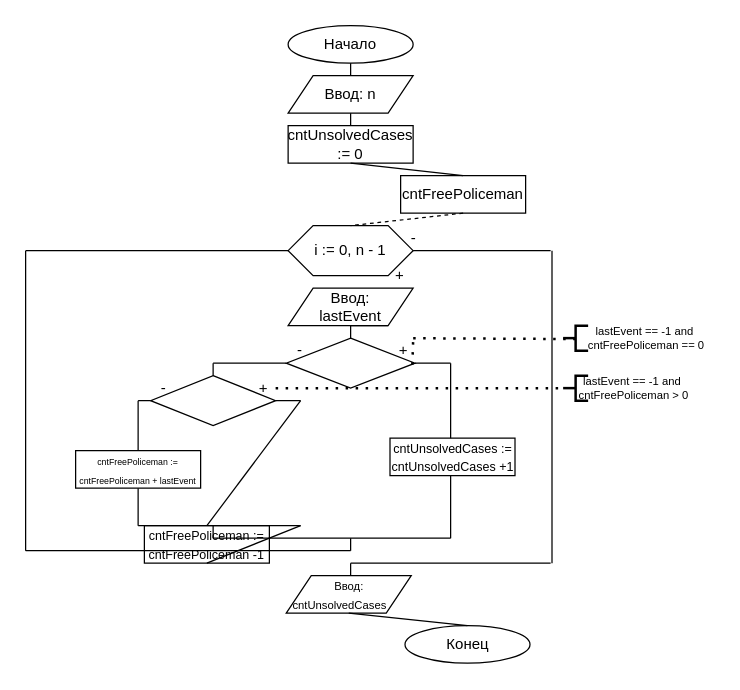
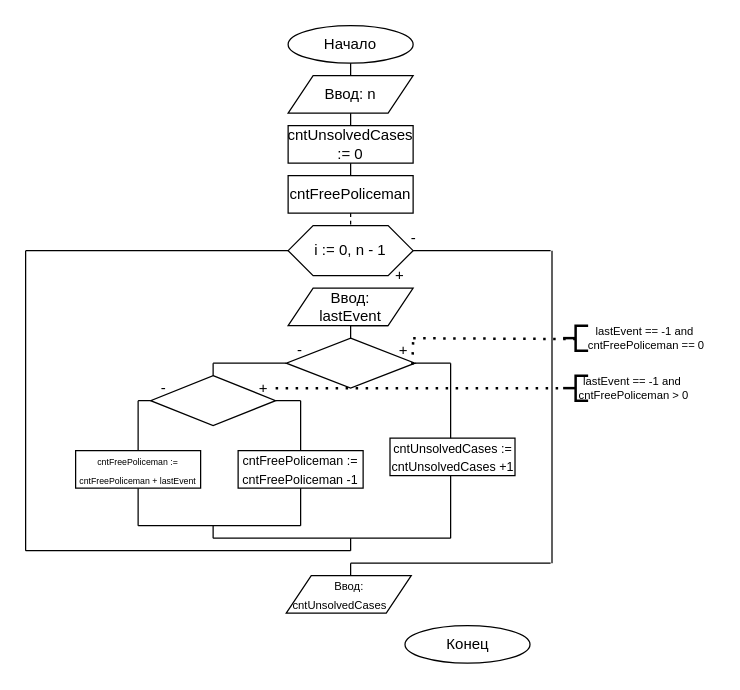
  <mxCell id="0" />
  <mxCell id="1" parent="0" />
  <mxCell id="2" value="Начало" style="ellipse;whiteSpace=wrap;html=1;" parent="1" vertex="1"><mxGeometry x="230" y="20" width="100" height="30" as="geometry" /></mxCell>
  <mxCell id="3" value="Конец" style="ellipse;whiteSpace=wrap;html=1;" parent="1" vertex="1"><mxGeometry x="323.5" y="500" width="100" height="30" as="geometry" /></mxCell>
  <mxCell id="4" value="" style="endArrow=none;html=1;entryX=0.5;entryY=1;entryDx=0;entryDy=0;" parent="1" target="2" edge="1"><mxGeometry width="50" height="50" relative="1" as="geometry"><mxPoint x="280" y="60" as="sourcePoint" /><mxPoint x="300" y="150" as="targetPoint" /></mxGeometry></mxCell>
  <mxCell id="5" value="Ввод: n" style="shape=parallelogram;perimeter=parallelogramPerimeter;whiteSpace=wrap;html=1;fixedSize=1;" parent="1" vertex="1"><mxGeometry x="230" y="60" width="100" height="30" as="geometry" /></mxCell>
  <mxCell id="6" value="&lt;font style=&quot;font-size: 9px&quot;&gt;Ввод: cntUnsolvedCases&amp;nbsp; &amp;nbsp; &amp;nbsp;&amp;nbsp;&lt;/font&gt;" style="shape=parallelogram;perimeter=parallelogramPerimeter;whiteSpace=wrap;html=1;fixedSize=1;" parent="1" vertex="1"><mxGeometry x="228.5" y="460" width="100" height="30" as="geometry" /></mxCell>
- <mxCell id="7" value="" style="endArrow=none;html=1;rounded=0;exitX=0.5;exitY=0;exitDx=0;exitDy=0;entryX=0.5;entryY=1;entryDx=0;entryDy=0;" parent="1" source="3" target="6" edge="1"><mxGeometry width="50" height="50" relative="1" as="geometry"><mxPoint x="298.5" y="420" as="sourcePoint" /><mxPoint x="348.5" y="370" as="targetPoint" /></mxGeometry></mxCell>
  <mxCell id="8" value="cntUnsolvedCases := 0" style="rounded=0;whiteSpace=wrap;html=1;" parent="1" vertex="1"><mxGeometry x="230" y="100" width="100" height="30" as="geometry" /></mxCell>
- <mxCell id="9" value="cntFreePoliceman" style="rounded=0;whiteSpace=wrap;html=1;" parent="1" vertex="1"><mxGeometry x="320" y="140" width="100" height="30" as="geometry" /></mxCell>
+ <mxCell id="9" value="cntFreePoliceman" style="rounded=0;whiteSpace=wrap;html=1;" parent="1" vertex="1"><mxGeometry x="230" y="140" width="100" height="30" as="geometry" /></mxCell>
  <mxCell id="10" value="i := 0, n - 1" style="shape=hexagon;perimeter=hexagonPerimeter2;whiteSpace=wrap;html=1;fixedSize=1;" parent="1" vertex="1"><mxGeometry x="230" y="180" width="100" height="40" as="geometry" /></mxCell>
  <mxCell id="11" value="Ввод:&lt;br&gt;lastEvent" style="shape=parallelogram;perimeter=parallelogramPerimeter;whiteSpace=wrap;html=1;fixedSize=1;" parent="1" vertex="1"><mxGeometry x="230" y="230" width="100" height="30" as="geometry" /></mxCell>
  <mxCell id="12" value="" style="rhombus;whiteSpace=wrap;html=1;" parent="1" vertex="1"><mxGeometry x="228.5" y="270" width="103" height="40" as="geometry" /></mxCell>
  <mxCell id="13" value="&lt;font style=&quot;font-size: 10px&quot;&gt;cntUnsolvedCases := cntUnsolvedCases +1&lt;/font&gt;" style="rounded=0;whiteSpace=wrap;html=1;" parent="1" vertex="1"><mxGeometry x="311.5" y="350" width="100" height="30" as="geometry" /></mxCell>
  <mxCell id="14" value="" style="rhombus;whiteSpace=wrap;html=1;" parent="1" vertex="1"><mxGeometry x="120" y="300" width="100" height="40" as="geometry" /></mxCell>
- <mxCell id="15" value="&lt;font style=&quot;font-size: 10px&quot;&gt;cntFreePoliceman := cntFreePoliceman -1&lt;/font&gt;" style="rounded=0;whiteSpace=wrap;html=1;" parent="1" vertex="1"><mxGeometry x="115" y="420" width="100" height="30" as="geometry" /></mxCell>
+ <mxCell id="15" value="&lt;font style=&quot;font-size: 10px&quot;&gt;cntFreePoliceman := cntFreePoliceman -1&lt;/font&gt;" style="rounded=0;whiteSpace=wrap;html=1;" parent="1" vertex="1"><mxGeometry x="190" y="360" width="100" height="30" as="geometry" /></mxCell>
  <mxCell id="16" value="" style="endArrow=none;html=1;rounded=0;exitX=0.5;exitY=1;exitDx=0;exitDy=0;entryX=0.5;entryY=0;entryDx=0;entryDy=0;" parent="1" target="8" edge="1"><mxGeometry width="50" height="50" relative="1" as="geometry"><mxPoint x="280" y="90" as="sourcePoint" /><mxPoint x="310" y="110" as="targetPoint" /></mxGeometry></mxCell>
  <mxCell id="17" value="" style="endArrow=none;html=1;rounded=0;exitX=0.5;exitY=1;exitDx=0;exitDy=0;entryX=0.5;entryY=0;entryDx=0;entryDy=0;" parent="1" source="8" target="9" edge="1"><mxGeometry width="50" height="50" relative="1" as="geometry"><mxPoint x="260" y="160" as="sourcePoint" /><mxPoint x="310" y="110" as="targetPoint" /></mxGeometry></mxCell>
  <mxCell id="18" value="" style="endArrow=none;html=1;rounded=0;exitX=0.5;exitY=1;exitDx=0;exitDy=0;entryX=0.5;entryY=0;entryDx=0;entryDy=0;dashed=1;" parent="1" source="9" target="10" edge="1"><mxGeometry width="50" height="50" relative="1" as="geometry"><mxPoint x="260" y="200" as="sourcePoint" /><mxPoint x="310" y="150" as="targetPoint" /></mxGeometry></mxCell>
  <mxCell id="19" value="" style="endArrow=none;html=1;rounded=0;exitX=0.5;exitY=1;exitDx=0;exitDy=0;" parent="1" source="11" edge="1"><mxGeometry width="50" height="50" relative="1" as="geometry"><mxPoint x="260" y="310" as="sourcePoint" /><mxPoint x="310" y="260" as="targetPoint" /></mxGeometry></mxCell>
  <mxCell id="20" value="" style="endArrow=none;html=1;rounded=0;exitX=0.5;exitY=1;exitDx=0;exitDy=0;entryX=0.5;entryY=0;entryDx=0;entryDy=0;" parent="1" source="11" target="12" edge="1"><mxGeometry width="50" height="50" relative="1" as="geometry"><mxPoint x="230" y="300" as="sourcePoint" /><mxPoint x="280" y="250" as="targetPoint" /></mxGeometry></mxCell>
  <mxCell id="21" value="" style="endArrow=none;html=1;rounded=0;exitX=1;exitY=0.5;exitDx=0;exitDy=0;" parent="1" source="12" edge="1"><mxGeometry width="50" height="50" relative="1" as="geometry"><mxPoint x="240" y="330" as="sourcePoint" /><mxPoint x="360" y="290" as="targetPoint" /></mxGeometry></mxCell>
  <mxCell id="22" value="" style="endArrow=none;html=1;rounded=0;" parent="1" edge="1"><mxGeometry width="50" height="50" relative="1" as="geometry"><mxPoint x="360" y="290" as="sourcePoint" /><mxPoint x="360" y="350" as="targetPoint" /></mxGeometry></mxCell>
  <mxCell id="23" value="" style="endArrow=none;html=1;rounded=0;exitX=0.5;exitY=0;exitDx=0;exitDy=0;" parent="1" source="14" edge="1"><mxGeometry width="50" height="50" relative="1" as="geometry"><mxPoint x="240" y="330" as="sourcePoint" /><mxPoint x="170" y="290" as="targetPoint" /></mxGeometry></mxCell>
  <mxCell id="24" value="" style="endArrow=none;html=1;rounded=0;entryX=0;entryY=0.5;entryDx=0;entryDy=0;" parent="1" target="12" edge="1"><mxGeometry width="50" height="50" relative="1" as="geometry"><mxPoint x="170" y="290" as="sourcePoint" /><mxPoint x="290" y="280" as="targetPoint" /></mxGeometry></mxCell>
  <mxCell id="25" value="" style="endArrow=none;html=1;rounded=0;exitX=1;exitY=0.5;exitDx=0;exitDy=0;" parent="1" source="14" edge="1"><mxGeometry width="50" height="50" relative="1" as="geometry"><mxPoint x="200" y="380" as="sourcePoint" /><mxPoint x="240" y="320" as="targetPoint" /></mxGeometry></mxCell>
  <mxCell id="26" value="" style="endArrow=none;html=1;rounded=0;exitX=0.5;exitY=0;exitDx=0;exitDy=0;" parent="1" source="15" edge="1"><mxGeometry width="50" height="50" relative="1" as="geometry"><mxPoint x="240" y="340" as="sourcePoint" /><mxPoint x="240" y="320" as="targetPoint" /></mxGeometry></mxCell>
  <mxCell id="27" value="" style="endArrow=none;html=1;rounded=0;exitX=0.5;exitY=1;exitDx=0;exitDy=0;" parent="1" source="15" edge="1"><mxGeometry width="50" height="50" relative="1" as="geometry"><mxPoint x="240" y="410" as="sourcePoint" /><mxPoint x="240" y="420" as="targetPoint" /></mxGeometry></mxCell>
  <mxCell id="28" value="" style="endArrow=none;html=1;rounded=0;" parent="1" edge="1"><mxGeometry width="50" height="50" relative="1" as="geometry"><mxPoint x="240" y="420" as="sourcePoint" /><mxPoint x="110" y="420" as="targetPoint" /></mxGeometry></mxCell>
  <mxCell id="29" value="" style="endArrow=none;html=1;rounded=0;exitX=0;exitY=0.5;exitDx=0;exitDy=0;" parent="1" source="14" edge="1"><mxGeometry width="50" height="50" relative="1" as="geometry"><mxPoint x="280" y="420" as="sourcePoint" /><mxPoint x="110" y="320" as="targetPoint" /></mxGeometry></mxCell>
  <mxCell id="30" value="" style="endArrow=none;html=1;rounded=0;" parent="1" edge="1"><mxGeometry width="50" height="50" relative="1" as="geometry"><mxPoint x="110" y="420" as="sourcePoint" /><mxPoint x="110" y="390" as="targetPoint" /></mxGeometry></mxCell>
  <mxCell id="31" value="" style="endArrow=none;html=1;rounded=0;" parent="1" edge="1"><mxGeometry width="50" height="50" relative="1" as="geometry"><mxPoint x="170" y="420" as="sourcePoint" /><mxPoint x="170" y="430" as="targetPoint" /></mxGeometry></mxCell>
  <mxCell id="32" value="" style="endArrow=none;html=1;rounded=0;" parent="1" edge="1"><mxGeometry width="50" height="50" relative="1" as="geometry"><mxPoint x="170" y="430" as="sourcePoint" /><mxPoint x="360" y="430" as="targetPoint" /></mxGeometry></mxCell>
  <mxCell id="33" value="" style="endArrow=none;html=1;rounded=0;exitX=0.5;exitY=1;exitDx=0;exitDy=0;" parent="1" edge="1"><mxGeometry width="50" height="50" relative="1" as="geometry"><mxPoint x="360" y="380" as="sourcePoint" /><mxPoint x="360" y="430" as="targetPoint" /></mxGeometry></mxCell>
  <mxCell id="34" value="" style="endArrow=none;html=1;rounded=0;" parent="1" edge="1"><mxGeometry width="50" height="50" relative="1" as="geometry"><mxPoint x="280" y="430" as="sourcePoint" /><mxPoint x="280" y="440" as="targetPoint" /></mxGeometry></mxCell>
  <mxCell id="35" value="" style="endArrow=none;html=1;rounded=0;" parent="1" edge="1"><mxGeometry width="50" height="50" relative="1" as="geometry"><mxPoint x="280" y="440" as="sourcePoint" /><mxPoint x="20" y="440" as="targetPoint" /></mxGeometry></mxCell>
  <mxCell id="36" value="" style="endArrow=none;html=1;rounded=0;" parent="1" edge="1"><mxGeometry width="50" height="50" relative="1" as="geometry"><mxPoint x="20" y="440" as="sourcePoint" /><mxPoint x="20" y="200" as="targetPoint" /></mxGeometry></mxCell>
  <mxCell id="37" value="" style="endArrow=none;html=1;rounded=0;entryX=0;entryY=0.5;entryDx=0;entryDy=0;" parent="1" target="10" edge="1"><mxGeometry width="50" height="50" relative="1" as="geometry"><mxPoint x="20" y="200" as="sourcePoint" /><mxPoint x="280" y="280" as="targetPoint" /></mxGeometry></mxCell>
  <mxCell id="38" value="" style="endArrow=none;html=1;rounded=0;exitX=1;exitY=0.5;exitDx=0;exitDy=0;" parent="1" source="10" edge="1"><mxGeometry width="50" height="50" relative="1" as="geometry"><mxPoint x="310" y="330" as="sourcePoint" /><mxPoint x="440" y="200" as="targetPoint" /></mxGeometry></mxCell>
  <mxCell id="39" value="" style="endArrow=none;html=1;rounded=0;" parent="1" edge="1"><mxGeometry width="50" height="50" relative="1" as="geometry"><mxPoint x="441.1" y="200" as="sourcePoint" /><mxPoint x="441.1" y="450" as="targetPoint" /></mxGeometry></mxCell>
  <mxCell id="40" value="" style="endArrow=none;html=1;rounded=0;" parent="1" edge="1"><mxGeometry width="50" height="50" relative="1" as="geometry"><mxPoint x="440" y="450" as="sourcePoint" /><mxPoint x="280" y="450" as="targetPoint" /></mxGeometry></mxCell>
  <mxCell id="41" value="" style="endArrow=none;html=1;rounded=0;" parent="1" edge="1"><mxGeometry width="50" height="50" relative="1" as="geometry"><mxPoint x="280" y="450" as="sourcePoint" /><mxPoint x="280" y="460" as="targetPoint" /></mxGeometry></mxCell>
  <mxCell id="42" value="+" style="text;html=1;align=center;verticalAlign=middle;resizable=0;points=[];autosize=1;strokeColor=none;fillColor=none;" parent="1" vertex="1"><mxGeometry x="308.5" y="210" width="20" height="20" as="geometry" /></mxCell>
  <mxCell id="43" value="+" style="text;html=1;align=center;verticalAlign=middle;resizable=0;points=[];autosize=1;strokeColor=none;fillColor=none;" parent="1" vertex="1"><mxGeometry x="311.5" y="270" width="20" height="20" as="geometry" /></mxCell>
  <mxCell id="44" value="-" style="text;html=1;align=center;verticalAlign=middle;resizable=0;points=[];autosize=1;strokeColor=none;fillColor=none;" parent="1" vertex="1"><mxGeometry x="228.5" y="270" width="20" height="20" as="geometry" /></mxCell>
  <mxCell id="45" value="+" style="text;html=1;align=center;verticalAlign=middle;resizable=0;points=[];autosize=1;strokeColor=none;fillColor=none;" parent="1" vertex="1"><mxGeometry x="200" y="300" width="20" height="20" as="geometry" /></mxCell>
  <mxCell id="46" value="-" style="text;html=1;align=center;verticalAlign=middle;resizable=0;points=[];autosize=1;strokeColor=none;fillColor=none;" parent="1" vertex="1"><mxGeometry x="120" y="300" width="20" height="20" as="geometry" /></mxCell>
  <mxCell id="47" value="-" style="text;html=1;align=center;verticalAlign=middle;resizable=0;points=[];autosize=1;strokeColor=none;fillColor=none;" parent="1" vertex="1"><mxGeometry x="320" y="180" width="20" height="20" as="geometry" /></mxCell>
  <mxCell id="48" value="" style="strokeWidth=2;html=1;shape=mxgraph.flowchart.annotation_2;align=left;labelPosition=right;pointerEvents=1;fontSize=9;" parent="1" vertex="1"><mxGeometry x="450" y="260" width="20" height="20" as="geometry" /></mxCell>
  <mxCell id="49" value="&lt;span&gt;lastEvent == -1 and&lt;br&gt;&amp;nbsp;cntFreePoliceman == 0&lt;/span&gt;" style="text;html=1;align=center;verticalAlign=middle;resizable=0;points=[];autosize=1;strokeColor=none;fillColor=none;fontSize=9;" parent="1" vertex="1"><mxGeometry x="460" y="255" width="110" height="30" as="geometry" /></mxCell>
  <mxCell id="50" value="" style="endArrow=none;dashed=1;html=1;dashPattern=1 3;strokeWidth=2;rounded=0;fontSize=9;entryX=-0.002;entryY=0.525;entryDx=0;entryDy=0;entryPerimeter=0;exitX=0.927;exitY=0.004;exitDx=0;exitDy=0;exitPerimeter=0;" parent="1" source="43" target="49" edge="1"><mxGeometry width="50" height="50" relative="1" as="geometry"><mxPoint x="340" y="271" as="sourcePoint" /><mxPoint x="410" y="290" as="targetPoint" /></mxGeometry></mxCell>
  <mxCell id="51" value="" style="strokeWidth=2;html=1;shape=mxgraph.flowchart.annotation_2;align=left;labelPosition=right;pointerEvents=1;fontSize=9;" parent="1" vertex="1"><mxGeometry x="450" y="300" width="20" height="20" as="geometry" /></mxCell>
  <mxCell id="52" value="" style="endArrow=none;dashed=1;html=1;dashPattern=1 3;strokeWidth=2;rounded=0;fontSize=10;exitX=0.895;exitY=1.06;exitDx=0;exitDy=0;exitPerimeter=0;entryX=0.927;entryY=0.052;entryDx=0;entryDy=0;entryPerimeter=0;" parent="1" source="43" target="43" edge="1"><mxGeometry width="50" height="50" relative="1" as="geometry"><mxPoint x="332" y="290" as="sourcePoint" /><mxPoint x="360" y="280" as="targetPoint" /></mxGeometry></mxCell>
  <mxCell id="53" value="" style="endArrow=none;dashed=1;html=1;dashPattern=1 3;strokeWidth=2;rounded=0;fontSize=10;entryX=0;entryY=0.5;entryDx=0;entryDy=0;entryPerimeter=0;" parent="1" source="45" target="51" edge="1"><mxGeometry width="50" height="50" relative="1" as="geometry"><mxPoint x="320" y="360" as="sourcePoint" /><mxPoint x="370" y="310" as="targetPoint" /></mxGeometry></mxCell>
  <mxCell id="54" value="&lt;span&gt;lastEvent == -1 and&lt;br&gt;&amp;nbsp;cntFreePoliceman &amp;gt; 0&lt;/span&gt;" style="text;html=1;align=center;verticalAlign=middle;resizable=0;points=[];autosize=1;strokeColor=none;fillColor=none;fontSize=9;" parent="1" vertex="1"><mxGeometry x="450" y="295" width="110" height="30" as="geometry" /></mxCell>
  <mxCell id="55" value="&lt;font style=&quot;font-size: 7px&quot;&gt;cntFreePoliceman := cntFreePoliceman + lastEvent&lt;/font&gt;" style="rounded=0;whiteSpace=wrap;html=1;" parent="1" vertex="1"><mxGeometry x="60" y="360" width="100" height="30" as="geometry" /></mxCell>
  <mxCell id="56" value="" style="endArrow=none;html=1;rounded=0;fontSize=7;exitX=0.5;exitY=0;exitDx=0;exitDy=0;" parent="1" source="55" edge="1"><mxGeometry width="50" height="50" relative="1" as="geometry"><mxPoint x="240" y="370" as="sourcePoint" /><mxPoint x="110" y="320" as="targetPoint" /></mxGeometry></mxCell>
